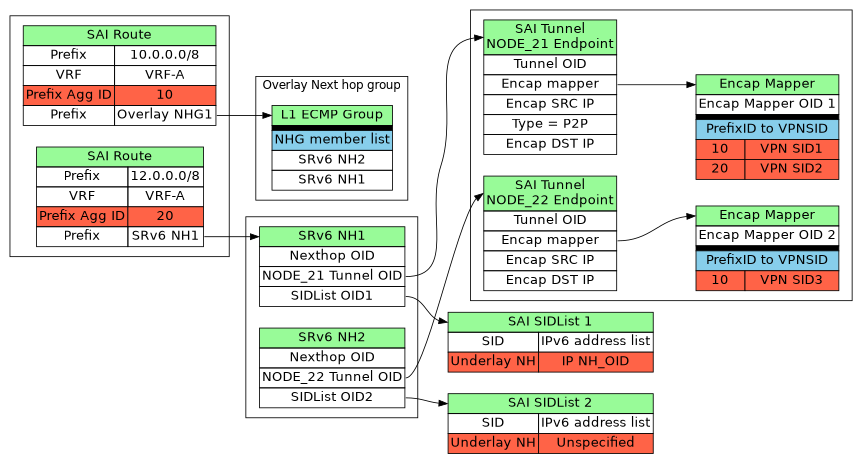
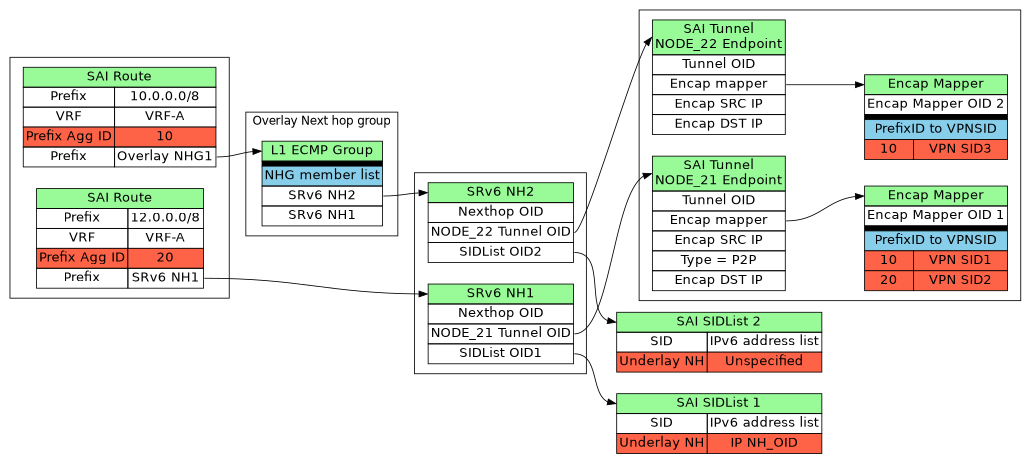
  digraph {
    fontname="DejaVu Sans"
    rankdir=LR
    node [fontname="DejaVu Sans" fontsize=16 shape=plaintext]
    edge [fontname="DejaVu Sans" headport=nexthop tailport=nexthop]
    n1 [label=<             <TABLE BORDER="0" CELLBORDER="1" CELLSPACING="0">               <TR><TD colspan="2" BGCOLOR="palegreen" PORT="title">SAI Route</TD></TR>               <tr><td>Prefix</td><td>10.0.0.0/8</td></tr>               <tr><td>VRF</td><td>VRF-A</td></tr>               <tr><td BGCOLOR="tomato">Prefix Agg ID</td><td BGCOLOR="tomato">10</td></tr>               <tr><td>Prefix</td><td port="nexthop">Overlay NHG1</td></tr>             </TABLE>             >]
    n2 [label=<             <TABLE BORDER="0" CELLBORDER="1" CELLSPACING="0">               <TR><TD colspan="2" BGCOLOR="palegreen" PORT="title">SAI Route</TD></TR>               <tr><td>Prefix</td><td>12.0.0.0/8</td></tr>               <tr><td>VRF</td><td>VRF-A</td></tr>               <tr><td BGCOLOR="tomato">Prefix Agg ID</td><td BGCOLOR="tomato">20</td></tr>               <tr><td>Prefix</td><td port="nexthop">SRv6 NH1</td></tr>             </TABLE>             >]
    n3 [label=<             <TABLE BORDER="0" CELLBORDER="1" CELLSPACING="0">               <TR><TD PORT="ecmp_group" BGCOLOR="palegreen">L1 ECMP Group</TD></TR>               <tr><td BGCOLOR="black"></td></tr>               <TR><TD BGCOLOR="skyblue" PORT="nh_mbr_id">NHG member list</TD></TR>               <tr><td port="nh2">SRv6 NH2</td></tr>               <tr><td port="nh1">SRv6 NH1</td></tr>             </TABLE>             >]
    n4 [label=<             <TABLE BORDER="0" CELLBORDER="1" CELLSPACING="0">               <TR><TD PORT="nexthop" BGCOLOR="palegreen">SRv6 NH1</TD></TR>               <TR><TD>Nexthop OID</TD></TR>               <TR><TD PORT="tunnel">NODE_21 Tunnel OID</TD></TR>               <TR><TD PORT="sidlist">SIDList OID1</TD></TR>             </TABLE>             >]
    n5 [label=<             <TABLE BORDER="0" CELLBORDER="1" CELLSPACING="0">               <TR><TD PORT="nexthop" BGCOLOR="palegreen">SRv6 NH2</TD></TR>               <TR><TD>Nexthop OID</TD></TR>               <TR><TD PORT="tunnel">NODE_22 Tunnel OID</TD></TR>               <TR><TD PORT="sidlist">SIDList OID2</TD></TR>             </TABLE>             >]
    n6 [label=<             <TABLE BORDER="0" CELLBORDER="1" CELLSPACING="0">               <TR><TD PORT="tunnel" BGCOLOR="palegreen">SAI Tunnel<br/>NODE_21 Endpoint</TD></TR>               <TR><TD>Tunnel OID</TD></TR>               <TR><TD PORT="mapper">Encap mapper</TD></TR>               <TR><TD>Encap SRC IP</TD></TR>               <TR><TD>Type = P2P</TD></TR>               <TR><TD>Encap DST IP</TD></TR>             </TABLE>             >]
    n7 [label=<             <TABLE BORDER="0" CELLBORDER="1" CELLSPACING="0">               <TR><TD colspan="2" PORT="mapper" BGCOLOR="palegreen">Encap Mapper</TD></TR>               <TR><TD colspan="2">Encap Mapper OID 1</TD></TR>               <tr><td colspan="2" BGCOLOR="black"></td></tr>               <TR><TD BGCOLOR="skyblue" colspan="3">PrefixID to VPNSID</TD></TR>               <TR><TD BGCOLOR="tomato">10</TD><TD PORT="sidlist1" BGCOLOR="tomato">VPN SID1</TD></TR>               <TR><TD BGCOLOR="tomato">20</TD><TD PORT="sidlist2" BGCOLOR="tomato">VPN SID2</TD></TR>             </TABLE>             >]
    n8 [label=<             <TABLE BORDER="0" CELLBORDER="1" CELLSPACING="0">               <TR><TD PORT="tunnel" BGCOLOR="palegreen">SAI Tunnel<br/>NODE_22 Endpoint</TD></TR>               <TR><TD>Tunnel OID</TD></TR>               <TR><TD PORT="mapper">Encap mapper</TD></TR>               <TR><TD>Encap SRC IP</TD></TR>               <TR><TD>Encap DST IP</TD></TR>             </TABLE>             >]
    n9 [label=<             <TABLE BORDER="0" CELLBORDER="1" CELLSPACING="0">               <TR><TD colspan="2" PORT="mapper" BGCOLOR="palegreen">Encap Mapper</TD></TR>               <TR><TD colspan="2">Encap Mapper OID 2</TD></TR>               <tr><td colspan="2" BGCOLOR="black"></td></tr>               <TR><TD BGCOLOR="skyblue" colspan="3">PrefixID to VPNSID</TD></TR>               <TR><TD BGCOLOR="tomato">10</TD><TD PORT="sidlist1" BGCOLOR="tomato">VPN SID3</TD></TR>             </TABLE>             >]
    n10 [label=<             <TABLE BORDER="0" CELLBORDER="1" CELLSPACING="0">               <TR><TD colspan="2" BGCOLOR="palegreen" PORT="title">SAI SIDList 1</TD></TR>               <TR><TD>SID</TD><TD>IPv6 address list</TD></TR>               <TR><TD BGCOLOR="tomato">Underlay NH</TD><TD BGCOLOR="tomato">IP NH_OID</TD></TR>             </TABLE>             >]
    n11 [label=<             <TABLE BORDER="0" CELLBORDER="1" CELLSPACING="0">               <TR><TD colspan="2" BGCOLOR="palegreen" PORT="title">SAI SIDList 2</TD></TR>               <TR><TD>SID</TD><TD>IPv6 address list</TD></TR>               <TR><TD BGCOLOR="tomato">Underlay NH</TD><TD BGCOLOR="tomato">Unspecified</TD></TR>             </TABLE>             >]
    subgraph cluster_1 {
      n1
      n2
    }
    subgraph cluster_2 {
      label="Overlay Next hop group"
      n3
    }
    subgraph cluster_3 {
      rank=same
      n4
      n5
    }
    subgraph cluster_4 {
      rank=same
      n6
      n7
      n8
      n9
    }
    subgraph sub_5 {
      label="SID Lists"
      rank=same
      n10
      n11
    }
    n1 -> n3 [headport=ecmp_group]
    n2 -> n4
+   n3 -> n5 [tailport=nh2]
    n4 -> n6 [headport=tunnel tailport=tunnel]
    n4 -> n10 [headport=title tailport=sidlist]
    n5 -> n8 [headport=tunnel tailport=tunnel]
    n5 -> n11 [headport=title tailport=sidlist]
    n6 -> n7 [headport=mapper tailport=mapper]
    n8 -> n9 [headport=mapper tailport=mapper]
  }
